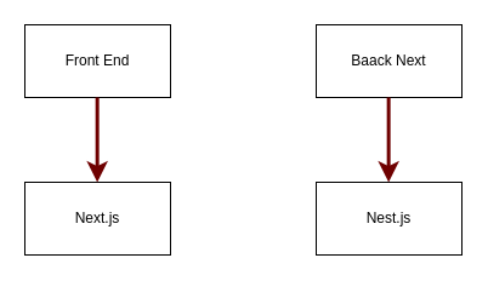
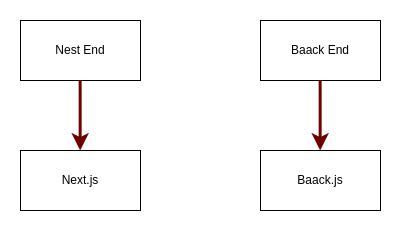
  <mxCell id="0" />
  <mxCell id="1" parent="0" />
- <mxCell id="2" value="Front End" style="whiteSpace=wrap;html=1;" vertex="1" parent="1"><mxGeometry x="20" y="20" width="120" height="60" as="geometry" /></mxCell>
- <mxCell id="3" value="Baack Next" style="whiteSpace=wrap;html=1;" vertex="1" parent="1"><mxGeometry x="260" y="20" width="120" height="60" as="geometry" /></mxCell>
+ <mxCell id="2" value="Nest End" style="whiteSpace=wrap;html=1;" vertex="1" parent="1"><mxGeometry x="20" y="20" width="120" height="60" as="geometry" /></mxCell>
+ <mxCell id="3" value="Baack End" style="whiteSpace=wrap;html=1;" vertex="1" parent="1"><mxGeometry x="260" y="20" width="120" height="60" as="geometry" /></mxCell>
  <mxCell id="4" value="Next.js" style="whiteSpace=wrap;html=1;" vertex="1" parent="1"><mxGeometry x="20" y="150" width="120" height="60" as="geometry" /></mxCell>
- <mxCell id="5" value="Nest.js" style="whiteSpace=wrap;html=1;" vertex="1" parent="1"><mxGeometry x="260" y="150" width="120" height="60" as="geometry" /></mxCell>
+ <mxCell id="5" value="Baack.js" style="whiteSpace=wrap;html=1;" vertex="1" parent="1"><mxGeometry x="260" y="150" width="120" height="60" as="geometry" /></mxCell>
  <mxCell id="6" value="" style="edgeStyle=none;orthogonalLoop=1;jettySize=auto;html=1;fillColor=#a20025;strokeColor=#6F0000;endSize=8;strokeWidth=3;" edge="1" parent="1"><mxGeometry width="80" relative="1" as="geometry"><mxPoint x="79.66" y="80" as="sourcePoint" /><mxPoint x="79.66" y="150" as="targetPoint" /><Array as="points" /></mxGeometry></mxCell>
  <mxCell id="7" value="" style="edgeStyle=none;orthogonalLoop=1;jettySize=auto;html=1;fillColor=#a20025;strokeColor=#6F0000;endSize=8;strokeWidth=3;" edge="1" parent="1"><mxGeometry width="80" relative="1" as="geometry"><mxPoint x="319.66" y="80" as="sourcePoint" /><mxPoint x="319.66" y="150" as="targetPoint" /><Array as="points" /></mxGeometry></mxCell>
